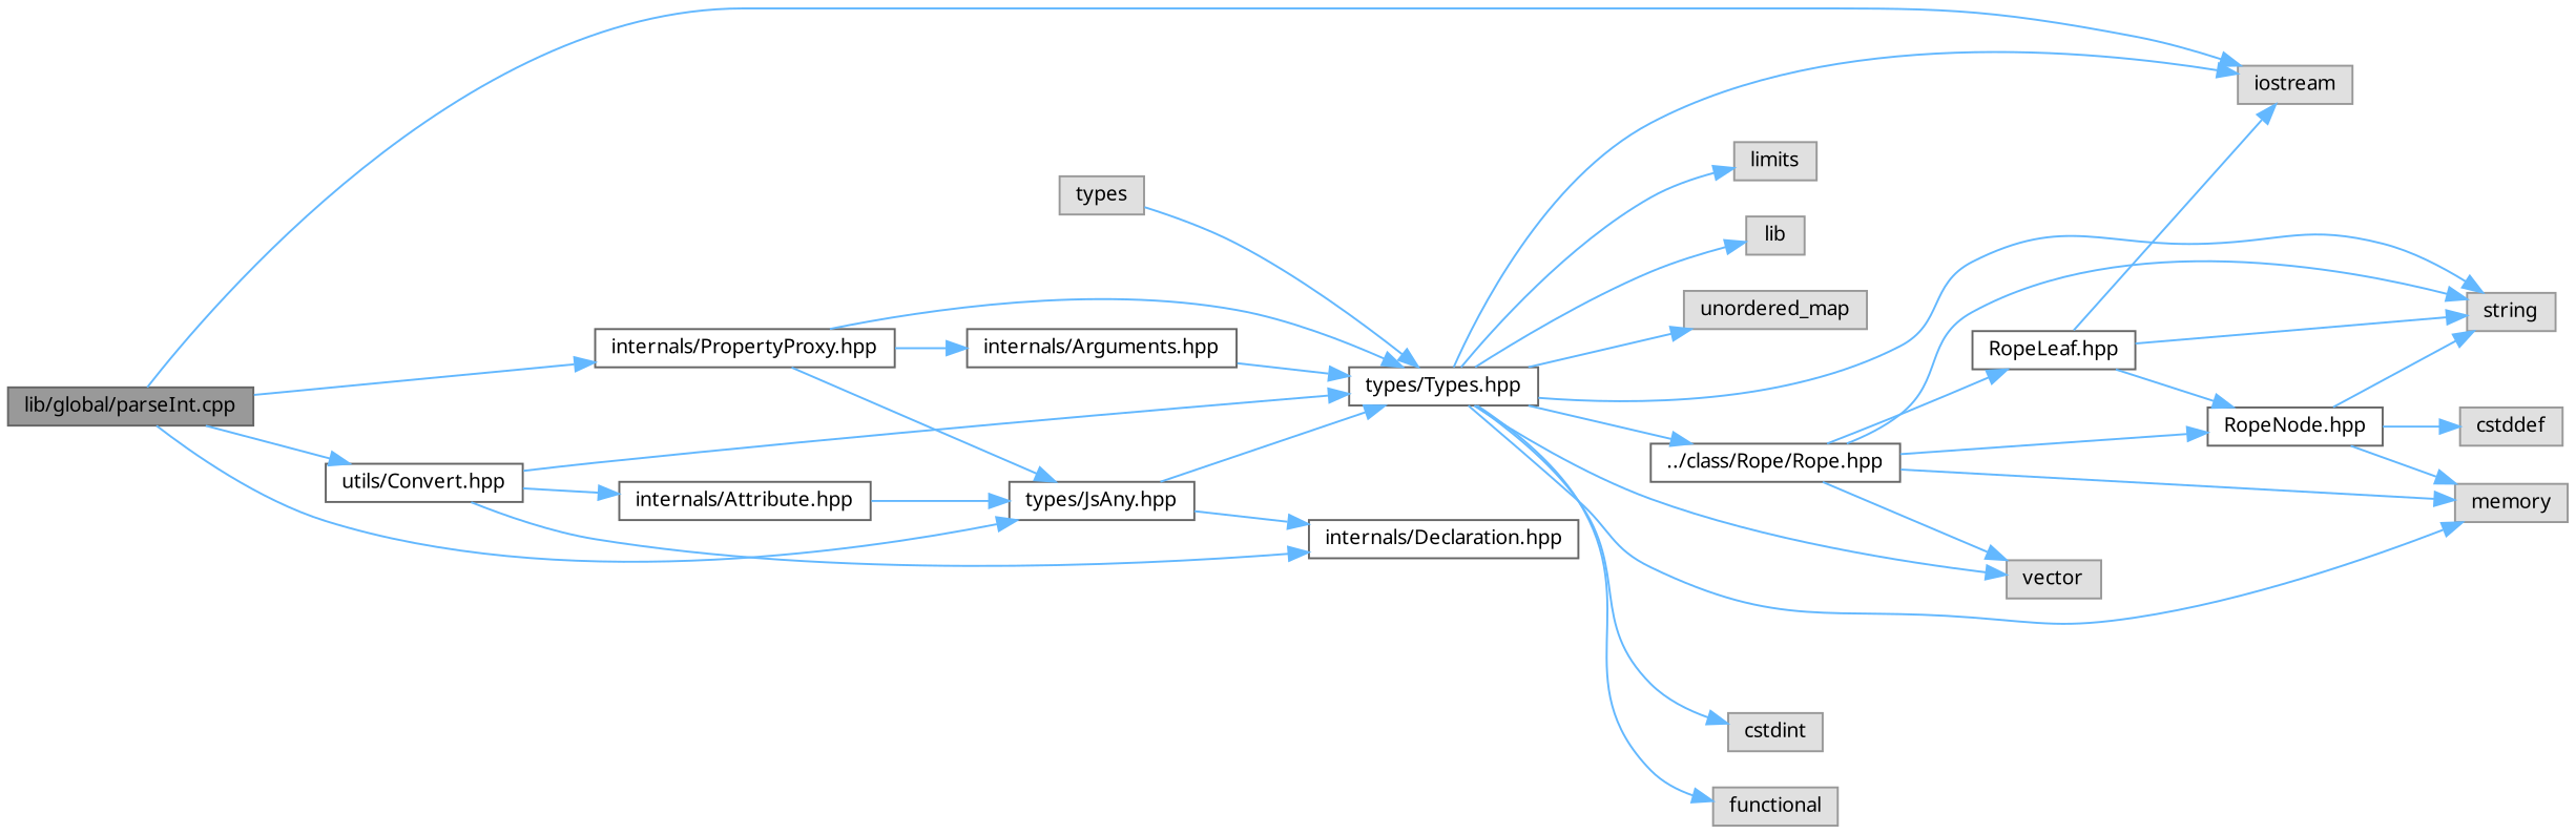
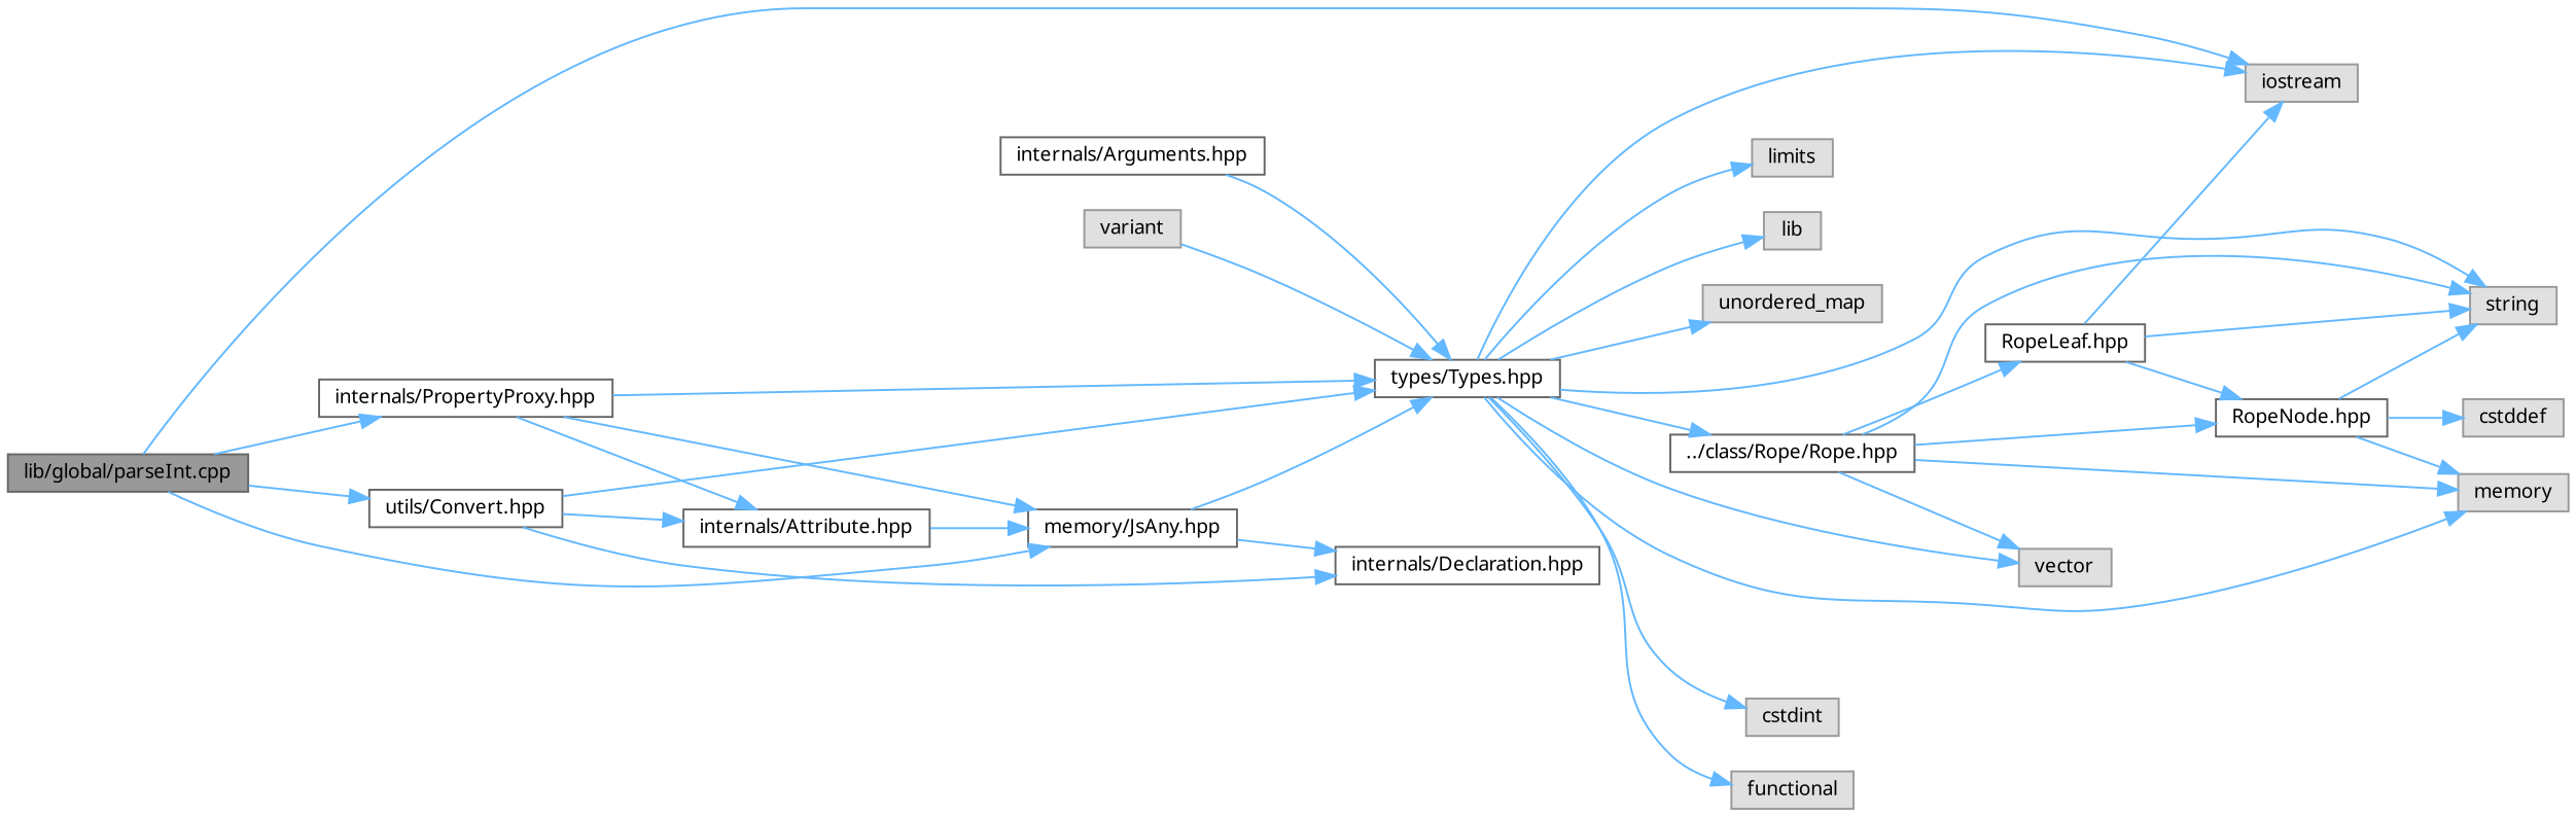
  digraph {
    fontname="Noto Sans"
    rankdir=LR
    node [color=grey60 fillcolor="#E0E0E0" fontname="Noto Sans" fontsize=10 shape=box style=filled]
    edge [color=steelblue1 fontname="Noto Sans" fontsize=10 labelfontname=Helvetica labelfontsize=10 style=solid]
    n1 [color=gray40 fillcolor=grey60 fontcolor=black height=0.2 label="lib/global/parseInt.cpp" width=0.4]
    n2 [color=grey40 fillcolor=white height=0.2 label="internals/PropertyProxy.hpp" width=0.4]
    n3 [height=0.2 label=iostream width=0.4]
-   n4 [color=grey40 fillcolor=white height=0.2 label="types/JsAny.hpp" width=0.4]
+   n4 [color=grey40 fillcolor=white height=0.2 label="memory/JsAny.hpp" width=0.4]
    n5 [color=grey40 fillcolor=white height=0.2 label="utils/Convert.hpp" width=0.4]
    n6 [color=grey40 fillcolor=white height=0.2 label="internals/Arguments.hpp" width=0.4]
    n7 [color=grey40 fillcolor=white height=0.2 label="types/Types.hpp" width=0.4]
    n8 [color=grey40 fillcolor=white height=0.2 label="internals/Declaration.hpp" width=0.4]
    n9 [color=grey40 fillcolor=white height=0.2 label="internals/Attribute.hpp" width=0.4]
    n10 [color=grey40 fillcolor=white height=0.2 label="../class/Rope/Rope.hpp" width=0.4]
    n11 [height=0.2 label=memory width=0.4]
    n12 [height=0.2 label=string width=0.4]
    n13 [height=0.2 label=vector width=0.4]
    n14 [height=0.2 label=cstdint width=0.4]
    n15 [height=0.2 label=functional width=0.4]
    n16 [height=0.2 label=limits width=0.4]
    n17 [height=0.2 label=lib width=0.4]
    n18 [height=0.2 label=unordered_map width=0.4]
    n19 [color=grey40 fillcolor=white height=0.2 label="RopeLeaf.hpp" width=0.4]
    n20 [color=grey40 fillcolor=white height=0.2 label="RopeNode.hpp" width=0.4]
-   n21 [height=0.2 label=types width=0.4]
+   n21 [height=0.2 label=variant width=0.4]
    n22 [height=0.2 label=cstddef width=0.4]
    n1 -> n2
    n1 -> n3
    n1 -> n4
    n1 -> n5
    n2 -> n4
-   n2 -> n6
+   n2 -> n9
    n2 -> n7
    n4 -> n7
    n4 -> n8
    n5 -> n7
    n5 -> n8
    n5 -> n9
    n6 -> n7
    n7 -> n3
    n7 -> n10
    n7 -> n11
    n7 -> n12
    n7 -> n13
    n7 -> n14
    n7 -> n15
    n7 -> n16
    n7 -> n17
    n7 -> n18
    n9 -> n4
    n10 -> n11
    n10 -> n12
    n10 -> n13
    n10 -> n19
    n10 -> n20
    n19 -> n3
    n19 -> n12
    n19 -> n20
    n20 -> n11
    n20 -> n12
    n20 -> n22
    n21 -> n7
  }
